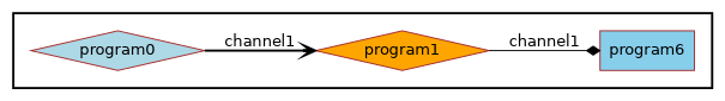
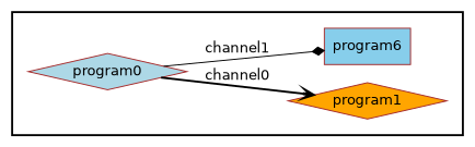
  digraph {
    rankdir=LR
    node [color=brown fontname=Helvetica peripheries=1 shape=diamond style=filled]
    edge [fontname=Helvetica]
    program0 [fillcolor=lightblue]
    program1 [fillcolor=orange]
    n3 [fillcolor=skyblue label=program6 shape=box]
    subgraph cluster_1 {
      color=black
      penwidth=2
      subgraph cluster_2 {
        color=black
        penwidth=0
        program0
        program1
        n3
      }
    }
-   program0 -> program1 [arrowhead=vee label=channel1 style=bold]
-   program1 -> n3 [arrowhead=diamond label=channel1 style=solid]
+   program0 -> program1 [arrowhead=vee label=channel0 style=bold]
+   program0 -> n3 [arrowhead=diamond label=channel1 style=solid]
  }
